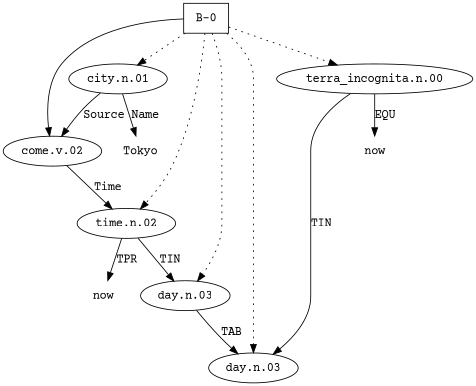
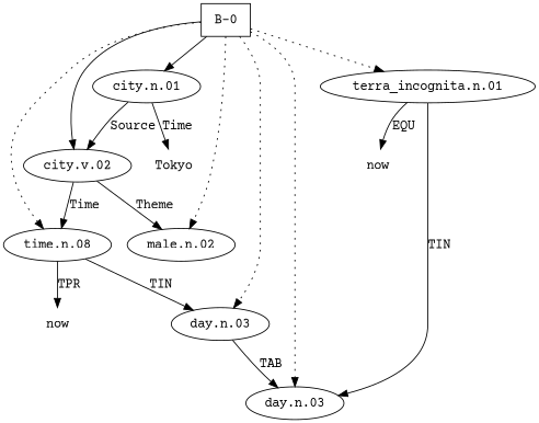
  digraph {
    fontname="Courier Prime"
    node [fontname="Courier Prime"]
    edge [fontname="Courier Prime"]
    "B-0" [height=0.5 shape=box width=0.75]
-   n3 [height=0.5 label="come.v.02" width=1.354]
-   n4 [height=0.5 label="time.n.02" width=1.2277]
+   n2 [height=0.5 label="male.n.02" width=1.2638]
+   n3 [height=0.5 label="city.v.02" width=1.354]
+   n4 [height=0.5 label="time.n.08" width=1.2277]
    n5 [height=0.5 label="city.n.01" width=1.1735]
    n6 [height=0.5 label="day.n.03" width=1.1735]
    n7 [height=0.5 label="day.n.03" width=1.1735]
-   n8 [height=0.5 label="terra_incognita.n.00" width=2.2929]
+   n8 [height=0.5 label="terra_incognita.n.01" width=2.2929]
    n9 [height=0.5 label=now shape=none width=0.75]
    n10 [height=0.5 label=Tokyo shape=none width=0.75]
    n11 [height=0.5 label=now shape=none width=0.75]
+   "B-0" -> n2 [style=dotted]
    "B-0" -> n3 [style=solid]
    "B-0" -> n4 [style=dotted]
-   "B-0" -> n5 [style=dotted]
+   "B-0" -> n5 [style=solid]
    "B-0" -> n6 [style=dotted]
    "B-0" -> n7 [style=dotted]
    "B-0" -> n8 [style=dotted]
+   n3 -> n2 [label=Theme]
    n3 -> n4 [label=Time]
    n4 -> n7 [label=TIN]
    n4 -> n9 [label=TPR]
    n5 -> n3 [label=Source]
-   n5 -> n10 [label=Name]
+   n5 -> n10 [label=Time]
    n7 -> n6 [label=TAB]
    n8 -> n6 [label=TIN]
    n8 -> n11 [label=EQU]
  }
